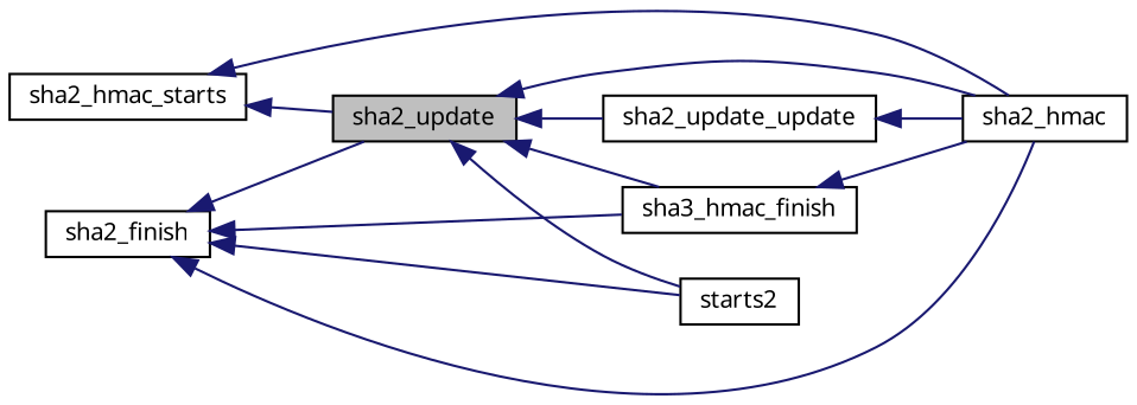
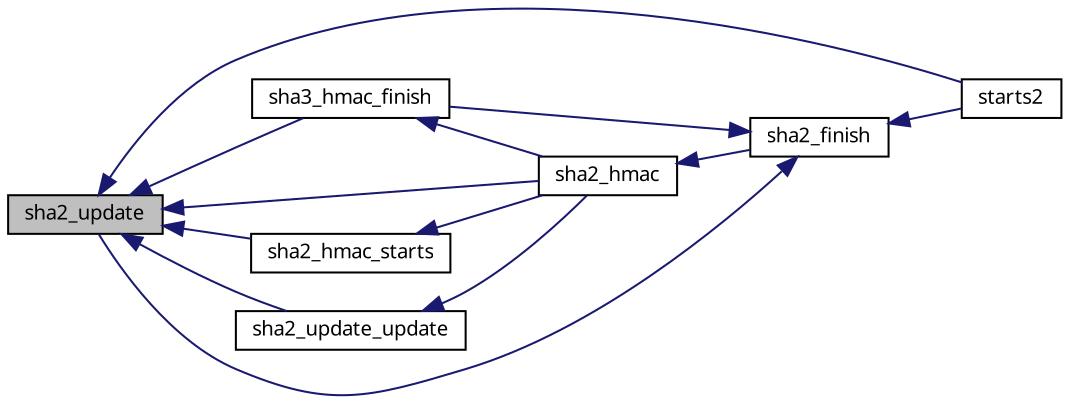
  digraph {
    fontname="Noto Sans"
    rankdir=LR
    node [color=black fillcolor=white fontname="Noto Sans" fontsize=10 shape=record style=filled]
    edge [color=midnightblue dir=back fontname="Noto Sans" fontsize=10 labelfontname=Helvetica labelfontsize=10 style=solid]
    n1 [fillcolor=grey75 fontcolor=black height=0.2 label=sha2_update width=0.4]
    n2 [height=0.2 label=starts2 width=0.4]
    n3 [height=0.2 label=sha3_hmac_finish width=0.4]
    n4 [height=0.2 label=sha2_hmac width=0.4]
    n5 [height=0.2 label=sha2_hmac_starts width=0.4]
    n6 [height=0.2 label=sha2_update_update width=0.4]
    n7 [height=0.2 label=sha2_finish width=0.4]
    n1 -> n2
    n1 -> n3
    n1 -> n4
-   n5 -> n1
+   n1 -> n5
    n1 -> n6
    n3 -> n4
    n5 -> n4
    n6 -> n4
    n7 -> n1
    n7 -> n2
    n7 -> n3
-   n7 -> n4
+   n4 -> n7
  }
